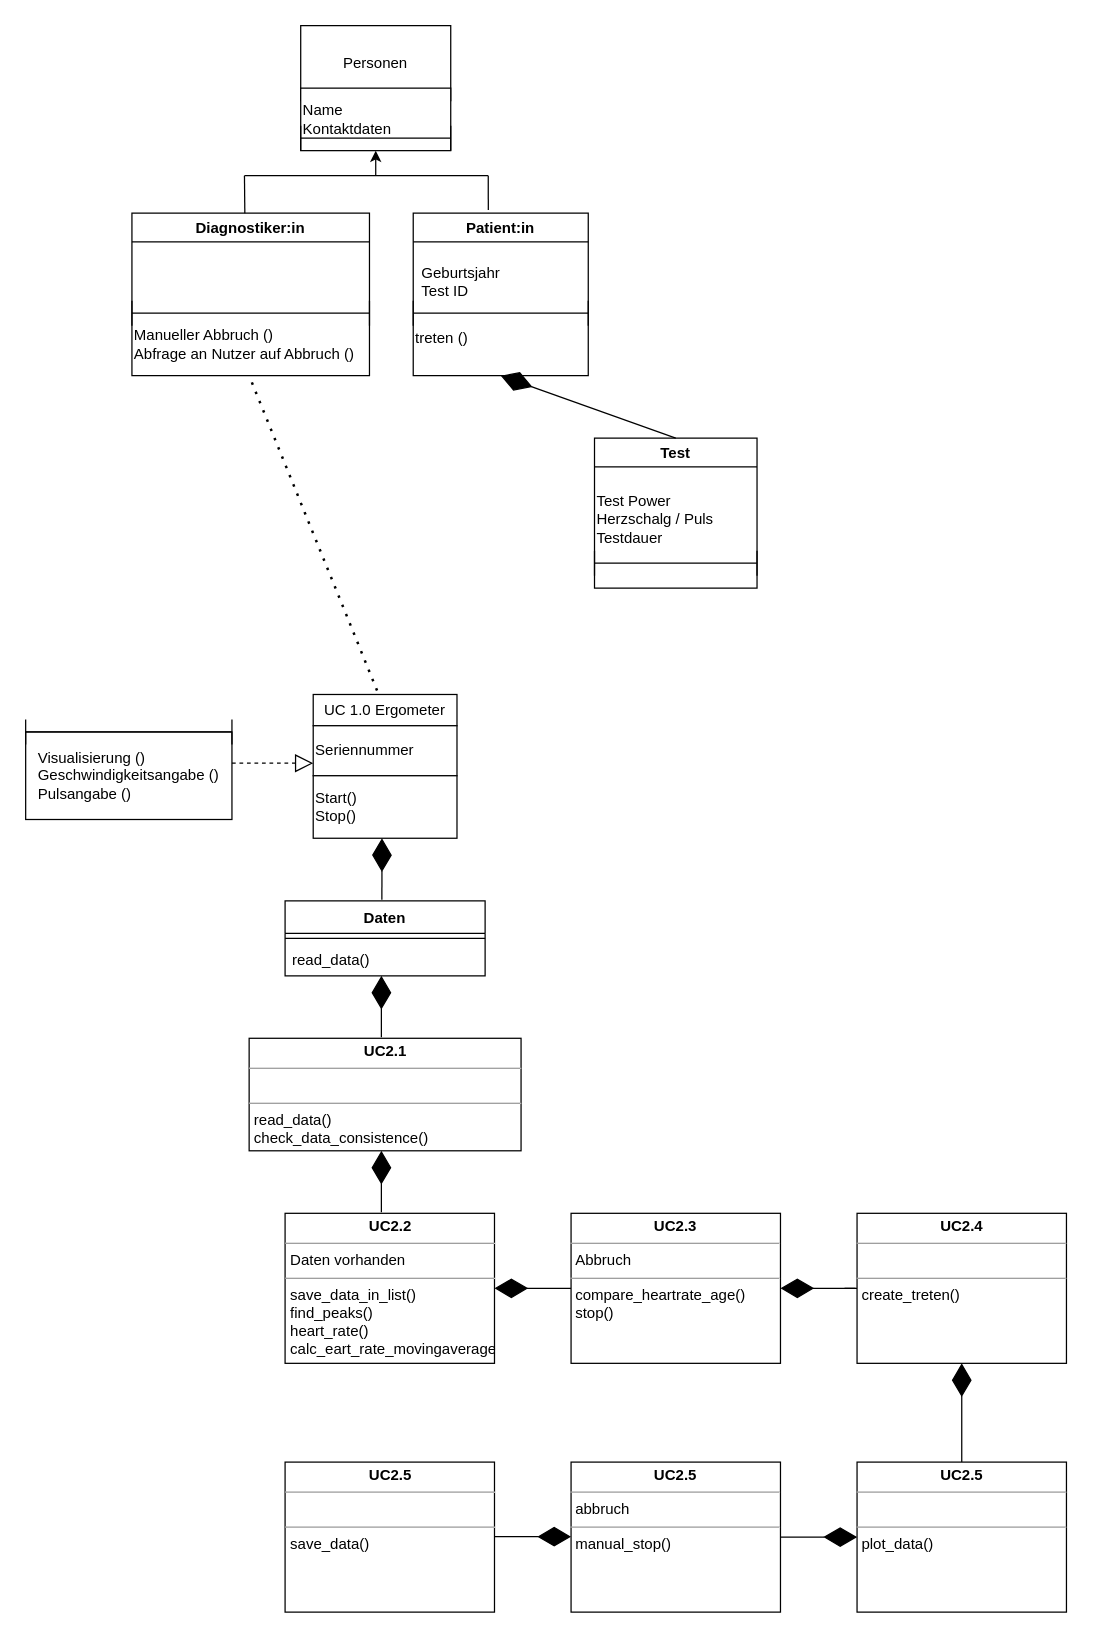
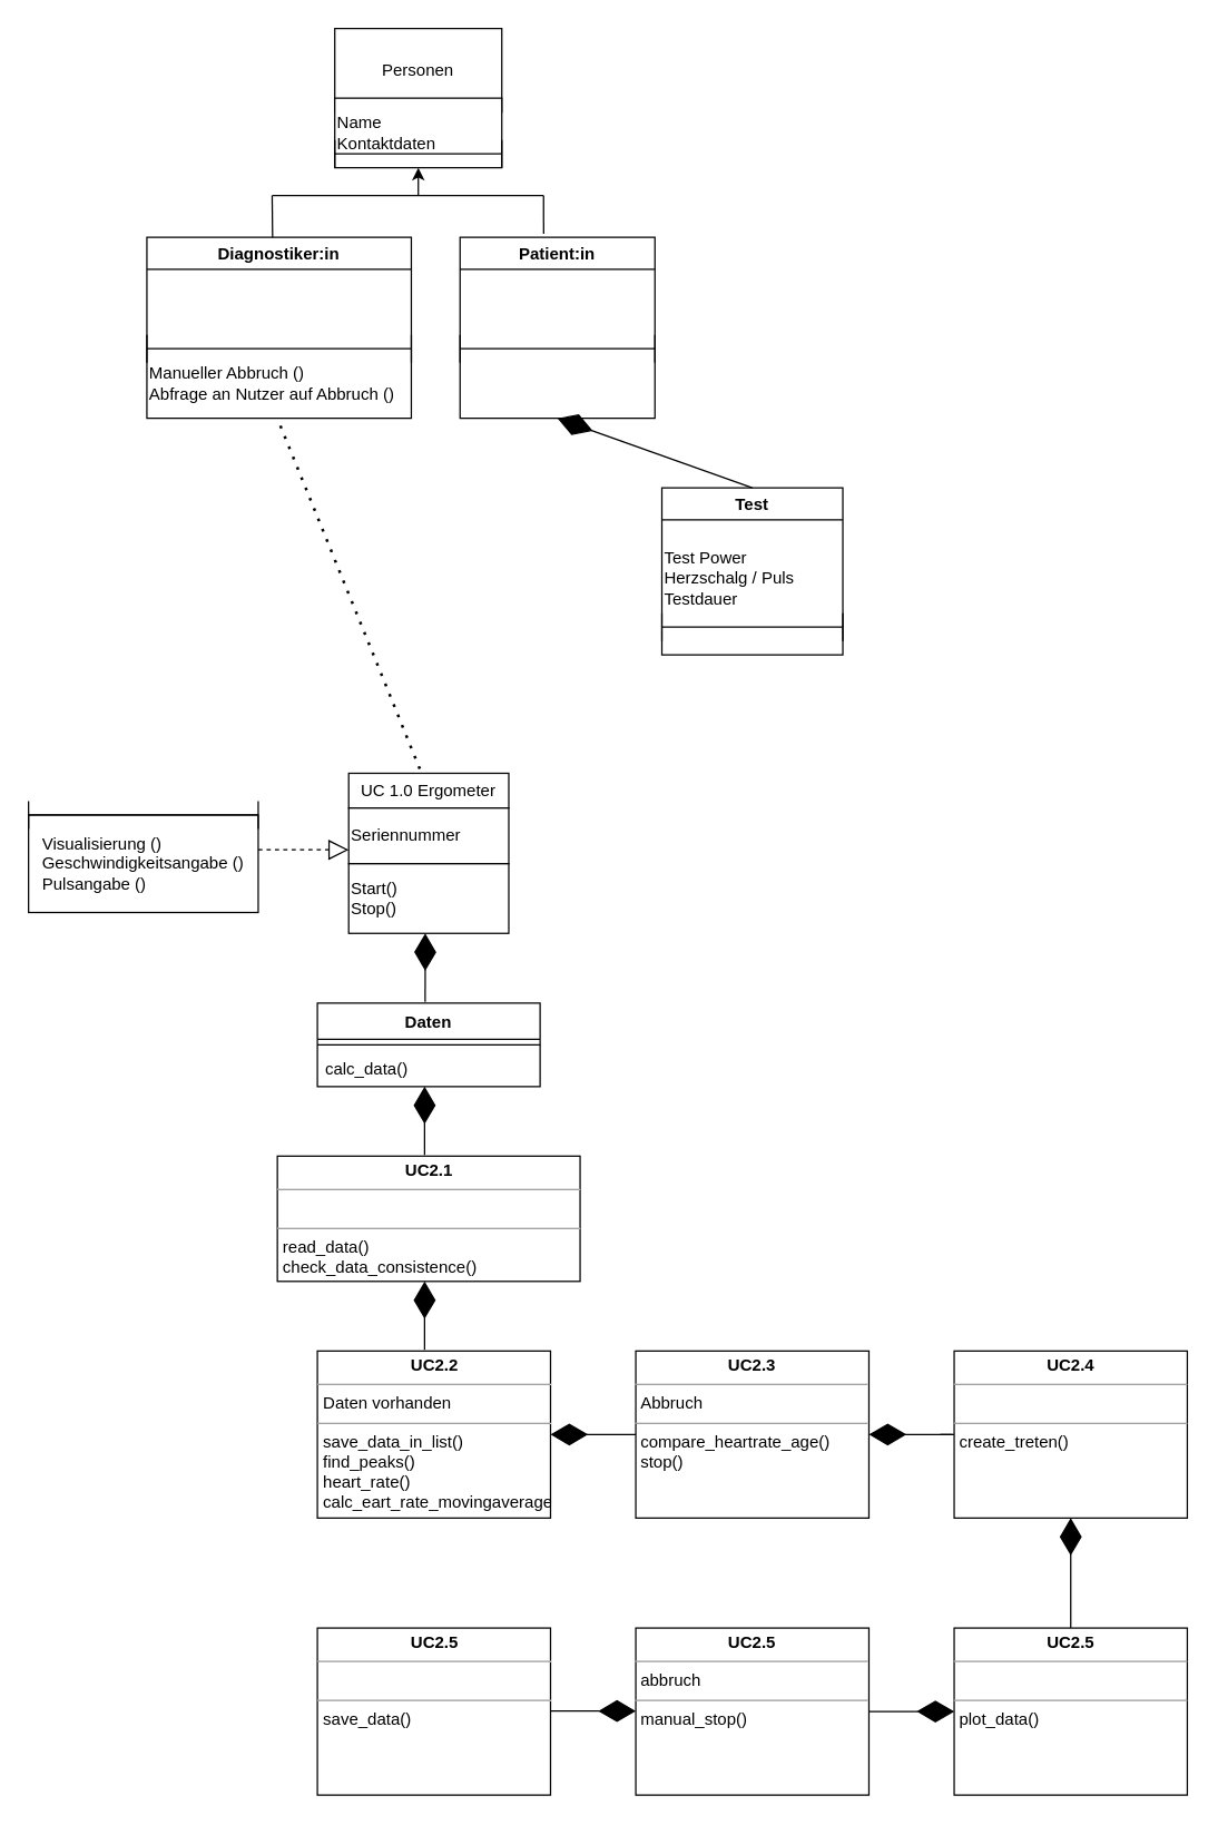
  <mxCell id="0" />
  <mxCell id="1" parent="0" />
  <mxCell id="2" value="Personen" style="rounded=0;whiteSpace=wrap;html=1;" parent="1" vertex="1"><mxGeometry x="240" y="20" width="120" height="60" as="geometry" /></mxCell>
  <mxCell id="3" value="Name&lt;br&gt;Kontaktdaten" style="rounded=0;whiteSpace=wrap;html=1;align=left;shadow=0;" parent="1" vertex="1"><mxGeometry x="240" y="70" width="120" height="50" as="geometry" /></mxCell>
  <mxCell id="4" style="edgeStyle=none;html=1;exitX=0.5;exitY=0;exitDx=0;exitDy=0;entryX=0.5;entryY=0;entryDx=0;entryDy=0;" parent="1" source="5" target="5" edge="1"><mxGeometry relative="1" as="geometry"><mxPoint x="200" y="140" as="targetPoint" /></mxGeometry></mxCell>
  <mxCell id="5" value="Diagnostiker:in" style="swimlane;" parent="1" vertex="1"><mxGeometry x="105" y="170" width="190" height="130" as="geometry" /></mxCell>
  <mxCell id="6" value="" style="shape=crossbar;whiteSpace=wrap;html=1;rounded=1;shadow=0;" vertex="1" parent="5"><mxGeometry y="70" width="190" height="20" as="geometry" /></mxCell>
  <mxCell id="7" value="Manueller Abbruch ()&lt;br&gt;Abfrage an Nutzer auf Abbruch ()" style="text;html=1;align=left;verticalAlign=middle;resizable=0;points=[];autosize=1;strokeColor=none;fillColor=none;" vertex="1" parent="5"><mxGeometry y="90" width="190" height="30" as="geometry" /></mxCell>
  <mxCell id="8" value="Patient:in" style="swimlane;" parent="1" vertex="1"><mxGeometry x="330" y="170" width="140" height="130" as="geometry" /></mxCell>
- <mxCell id="9" value="Geburtsjahr&lt;br&gt;Test ID" style="text;html=1;align=left;verticalAlign=middle;resizable=0;points=[];autosize=1;strokeColor=none;fillColor=none;" parent="8" vertex="1"><mxGeometry x="5" y="40" width="80" height="30" as="geometry" /></mxCell>
  <mxCell id="10" value="" style="shape=crossbar;whiteSpace=wrap;html=1;rounded=1;shadow=0;" vertex="1" parent="8"><mxGeometry y="70" width="140" height="20" as="geometry" /></mxCell>
- <mxCell id="11" value="treten ()" style="text;html=1;align=left;verticalAlign=middle;resizable=0;points=[];autosize=1;strokeColor=none;fillColor=none;" vertex="1" parent="8"><mxGeometry y="90" width="60" height="20" as="geometry" /></mxCell>
  <mxCell id="12" value="" style="endArrow=none;html=1;" parent="1" edge="1"><mxGeometry width="50" height="50" relative="1" as="geometry"><mxPoint x="195" y="140" as="sourcePoint" /><mxPoint x="390" y="140" as="targetPoint" /></mxGeometry></mxCell>
  <mxCell id="13" value="" style="endArrow=none;html=1;exitX=0.429;exitY=-0.019;exitDx=0;exitDy=0;exitPerimeter=0;" parent="1" source="8" edge="1"><mxGeometry width="50" height="50" relative="1" as="geometry"><mxPoint x="340" y="230" as="sourcePoint" /><mxPoint x="390" y="140" as="targetPoint" /></mxGeometry></mxCell>
  <mxCell id="14" value="" style="endArrow=classic;html=1;entryX=0.5;entryY=1;entryDx=0;entryDy=0;" parent="1" target="3" edge="1"><mxGeometry width="50" height="50" relative="1" as="geometry"><mxPoint x="300" y="140" as="sourcePoint" /><mxPoint x="390" y="180" as="targetPoint" /></mxGeometry></mxCell>
  <mxCell id="15" value="UC 1.0 Ergometer" style="rounded=0;whiteSpace=wrap;html=1;" parent="1" vertex="1"><mxGeometry x="250" y="555" width="115" height="25" as="geometry" /></mxCell>
  <mxCell id="16" value="Seriennummer" style="rounded=0;whiteSpace=wrap;html=1;align=left;" parent="1" vertex="1"><mxGeometry x="250" y="580" width="115" height="40" as="geometry" /></mxCell>
  <mxCell id="17" value="&lt;div style=&quot;text-align: left&quot;&gt;&lt;span&gt;Visualisierung ()&lt;/span&gt;&lt;/div&gt;Geschwindigkeitsangabe ()&lt;br&gt;&lt;div style=&quot;text-align: left&quot;&gt;&lt;span&gt;Pulsangabe ()&lt;/span&gt;&lt;/div&gt;" style="rounded=0;whiteSpace=wrap;html=1;" parent="1" vertex="1"><mxGeometry x="20" y="585" width="165" height="70" as="geometry" /></mxCell>
  <mxCell id="18" value="" style="endArrow=none;html=1;" edge="1" parent="1"><mxGeometry width="50" height="50" relative="1" as="geometry"><mxPoint x="195.3" y="170" as="sourcePoint" /><mxPoint x="195" y="140" as="targetPoint" /><Array as="points" /></mxGeometry></mxCell>
  <mxCell id="19" value="Test" style="swimlane;shadow=0;" vertex="1" parent="1"><mxGeometry x="475" y="350" width="130" height="120" as="geometry" /></mxCell>
  <mxCell id="20" value="Test Power&lt;br&gt;Herzschalg / Puls&lt;br&gt;Testdauer" style="text;html=1;align=left;verticalAlign=middle;resizable=0;points=[];autosize=1;strokeColor=none;fillColor=none;" vertex="1" parent="19"><mxGeometry y="40" width="110" height="50" as="geometry" /></mxCell>
  <mxCell id="21" value="" style="shape=crossbar;whiteSpace=wrap;html=1;rounded=1;shadow=0;" vertex="1" parent="19"><mxGeometry y="90" width="130" height="20" as="geometry" /></mxCell>
  <mxCell id="22" value="" style="shape=crossbar;whiteSpace=wrap;html=1;rounded=1;shadow=0;" vertex="1" parent="1"><mxGeometry x="240" y="100" width="120" height="20" as="geometry" /></mxCell>
  <mxCell id="23" value="" style="shape=crossbar;whiteSpace=wrap;html=1;rounded=1;shadow=0;" vertex="1" parent="1"><mxGeometry x="20" y="575" width="165" height="20" as="geometry" /></mxCell>
  <mxCell id="24" value="Start()&lt;br&gt;Stop()" style="rounded=0;whiteSpace=wrap;html=1;align=left;" vertex="1" parent="1"><mxGeometry x="250" y="620" width="115" height="50" as="geometry" /></mxCell>
  <mxCell id="25" value="Daten" style="swimlane;fontStyle=1;align=center;verticalAlign=top;childLayout=stackLayout;horizontal=1;startSize=26;horizontalStack=0;resizeParent=1;resizeParentMax=0;resizeLast=0;collapsible=1;marginBottom=0;shadow=0;gradientColor=none;" vertex="1" parent="1"><mxGeometry x="227.5" y="720" width="160" height="60" as="geometry" /></mxCell>
  <mxCell id="26" value="" style="line;strokeWidth=1;fillColor=none;align=left;verticalAlign=middle;spacingTop=-1;spacingLeft=3;spacingRight=3;rotatable=0;labelPosition=right;points=[];portConstraint=eastwest;shadow=0;" vertex="1" parent="25"><mxGeometry y="26" width="160" height="8" as="geometry" /></mxCell>
- <mxCell id="27" value="read_data()" style="text;strokeColor=none;fillColor=none;align=left;verticalAlign=top;spacingLeft=4;spacingRight=4;overflow=hidden;rotatable=0;points=[[0,0.5],[1,0.5]];portConstraint=eastwest;shadow=0;" vertex="1" parent="25"><mxGeometry y="34" width="160" height="26" as="geometry" /></mxCell>
+ <mxCell id="27" value="calc_data()" style="text;strokeColor=none;fillColor=none;align=left;verticalAlign=top;spacingLeft=4;spacingRight=4;overflow=hidden;rotatable=0;points=[[0,0.5],[1,0.5]];portConstraint=eastwest;shadow=0;" vertex="1" parent="25"><mxGeometry y="34" width="160" height="26" as="geometry" /></mxCell>
  <mxCell id="28" value="" style="endArrow=diamondThin;endFill=1;endSize=24;html=1;entryX=0.5;entryY=1;entryDx=0;entryDy=0;exitX=0.5;exitY=0;exitDx=0;exitDy=0;" edge="1" parent="1" source="19" target="8"><mxGeometry width="160" relative="1" as="geometry"><mxPoint x="319" y="370" as="sourcePoint" /><mxPoint x="449" y="410" as="targetPoint" /></mxGeometry></mxCell>
  <mxCell id="29" value="" style="endArrow=diamondThin;endFill=1;endSize=24;html=1;entryX=0.5;entryY=1;entryDx=0;entryDy=0;exitX=0.484;exitY=-0.014;exitDx=0;exitDy=0;exitPerimeter=0;" edge="1" parent="1" source="25"><mxGeometry width="160" relative="1" as="geometry"><mxPoint x="445" y="720" as="sourcePoint" /><mxPoint x="305" y="670" as="targetPoint" /></mxGeometry></mxCell>
  <mxCell id="30" value="&lt;p style=&quot;margin: 0px ; margin-top: 4px ; text-align: center&quot;&gt;&lt;b&gt;UC2.1&lt;/b&gt;&lt;/p&gt;&lt;hr size=&quot;1&quot;&gt;&lt;p style=&quot;margin: 0px ; margin-left: 4px&quot;&gt;&lt;br&gt;&lt;/p&gt;&lt;hr size=&quot;1&quot;&gt;&lt;p style=&quot;margin: 0px ; margin-left: 4px&quot;&gt;read_data()&lt;/p&gt;&lt;p style=&quot;margin: 0px ; margin-left: 4px&quot;&gt;check_data_consistence()&lt;/p&gt;" style="verticalAlign=top;align=left;overflow=fill;fontSize=12;fontFamily=Helvetica;html=1;shadow=0;gradientColor=none;" vertex="1" parent="1"><mxGeometry x="198.75" y="830" width="217.5" height="90" as="geometry" /></mxCell>
  <mxCell id="31" value="" style="endArrow=diamondThin;endFill=1;endSize=24;html=1;entryX=0.5;entryY=1;entryDx=0;entryDy=0;exitX=0.484;exitY=-0.014;exitDx=0;exitDy=0;exitPerimeter=0;" edge="1" parent="1"><mxGeometry width="160" relative="1" as="geometry"><mxPoint x="304.51" y="829.16" as="sourcePoint" /><mxPoint x="304.57" y="780" as="targetPoint" /></mxGeometry></mxCell>
  <mxCell id="32" value="&lt;p style=&quot;margin: 0px ; margin-top: 4px ; text-align: center&quot;&gt;&lt;b&gt;UC2.2&lt;/b&gt;&lt;/p&gt;&lt;hr size=&quot;1&quot;&gt;&lt;p style=&quot;margin: 0px ; margin-left: 4px&quot;&gt;Daten vorhanden&lt;/p&gt;&lt;hr size=&quot;1&quot;&gt;&lt;p style=&quot;margin: 0px ; margin-left: 4px&quot;&gt;save_data_in_list()&lt;br&gt;&lt;/p&gt;&lt;p style=&quot;margin: 0px ; margin-left: 4px&quot;&gt;&lt;span&gt;find_peaks()&lt;/span&gt;&lt;/p&gt;&lt;p style=&quot;margin: 0px ; margin-left: 4px&quot;&gt;&lt;span&gt;heart_rate()&lt;/span&gt;&lt;br&gt;&lt;/p&gt;&lt;p style=&quot;margin: 0px ; margin-left: 4px&quot;&gt;calc_eart_rate_movingaverage()&lt;/p&gt;&lt;p style=&quot;margin: 0px ; margin-left: 4px&quot;&gt;&lt;br&gt;&lt;/p&gt;" style="verticalAlign=top;align=left;overflow=fill;fontSize=12;fontFamily=Helvetica;html=1;shadow=0;gradientColor=none;" vertex="1" parent="1"><mxGeometry x="227.5" y="970" width="167.5" height="120" as="geometry" /></mxCell>
  <mxCell id="33" value="" style="endArrow=diamondThin;endFill=1;endSize=24;html=1;entryX=0.5;entryY=1;entryDx=0;entryDy=0;exitX=0.484;exitY=-0.014;exitDx=0;exitDy=0;exitPerimeter=0;" edge="1" parent="1"><mxGeometry width="160" relative="1" as="geometry"><mxPoint x="304.51" y="969.16" as="sourcePoint" /><mxPoint x="304.57" y="920" as="targetPoint" /></mxGeometry></mxCell>
  <mxCell id="34" value="" style="endArrow=diamondThin;endFill=1;endSize=24;html=1;entryX=1;entryY=0.5;entryDx=0;entryDy=0;startArrow=none;" edge="1" parent="1" source="35" target="32"><mxGeometry width="160" relative="1" as="geometry"><mxPoint x="455" y="1030" as="sourcePoint" /><mxPoint x="605" y="874.67" as="targetPoint" /></mxGeometry></mxCell>
  <mxCell id="35" value="&lt;p style=&quot;margin: 0px ; margin-top: 4px ; text-align: center&quot;&gt;&lt;b&gt;UC2.3&lt;/b&gt;&lt;/p&gt;&lt;hr size=&quot;1&quot;&gt;&lt;p style=&quot;margin: 0px ; margin-left: 4px&quot;&gt;Abbruch&lt;/p&gt;&lt;hr size=&quot;1&quot;&gt;&lt;p style=&quot;margin: 0px ; margin-left: 4px&quot;&gt;&lt;span&gt;compare_heartrate_age()&lt;/span&gt;&lt;/p&gt;&lt;p style=&quot;margin: 0px ; margin-left: 4px&quot;&gt;stop()&lt;/p&gt;&lt;p style=&quot;margin: 0px ; margin-left: 4px&quot;&gt;&lt;br&gt;&lt;/p&gt;" style="verticalAlign=top;align=left;overflow=fill;fontSize=12;fontFamily=Helvetica;html=1;shadow=0;gradientColor=none;" vertex="1" parent="1"><mxGeometry x="456.25" y="970" width="167.5" height="120" as="geometry" /></mxCell>
  <mxCell id="36" value="" style="endArrow=none;endFill=1;endSize=24;html=1;" edge="1" parent="1"><mxGeometry width="160" relative="1" as="geometry"><mxPoint x="455" y="1030" as="sourcePoint" /><mxPoint x="455" y="1030" as="targetPoint" /></mxGeometry></mxCell>
  <mxCell id="37" value="" style="endArrow=diamondThin;endFill=1;endSize=24;html=1;entryX=1;entryY=0.5;entryDx=0;entryDy=0;startArrow=none;" edge="1" parent="1" source="38"><mxGeometry width="160" relative="1" as="geometry"><mxPoint x="683.75" y="1030" as="sourcePoint" /><mxPoint x="623.75" y="1030" as="targetPoint" /></mxGeometry></mxCell>
  <mxCell id="38" value="&lt;p style=&quot;margin: 0px ; margin-top: 4px ; text-align: center&quot;&gt;&lt;b&gt;UC2.4&lt;/b&gt;&lt;/p&gt;&lt;hr size=&quot;1&quot;&gt;&lt;p style=&quot;margin: 0px ; margin-left: 4px&quot;&gt;&lt;br&gt;&lt;/p&gt;&lt;hr size=&quot;1&quot;&gt;&lt;p style=&quot;margin: 0px ; margin-left: 4px&quot;&gt;create_treten()&lt;/p&gt;" style="verticalAlign=top;align=left;overflow=fill;fontSize=12;fontFamily=Helvetica;html=1;shadow=0;gradientColor=none;" vertex="1" parent="1"><mxGeometry x="685" y="970" width="167.5" height="120" as="geometry" /></mxCell>
  <mxCell id="39" value="" style="endArrow=none;endFill=1;endSize=24;html=1;" edge="1" parent="1"><mxGeometry width="160" relative="1" as="geometry"><mxPoint x="683.75" y="1030" as="sourcePoint" /><mxPoint x="675" y="1030" as="targetPoint" /></mxGeometry></mxCell>
  <mxCell id="40" value="&lt;p style=&quot;margin: 0px ; margin-top: 4px ; text-align: center&quot;&gt;&lt;b&gt;UC2.5&lt;/b&gt;&lt;/p&gt;&lt;hr size=&quot;1&quot;&gt;&lt;p style=&quot;margin: 0px ; margin-left: 4px&quot;&gt;&lt;br&gt;&lt;/p&gt;&lt;hr size=&quot;1&quot;&gt;&lt;p style=&quot;margin: 0px ; margin-left: 4px&quot;&gt;plot_data()&lt;/p&gt;" style="verticalAlign=top;align=left;overflow=fill;fontSize=12;fontFamily=Helvetica;html=1;shadow=0;gradientColor=none;" vertex="1" parent="1"><mxGeometry x="685" y="1169" width="167.5" height="120" as="geometry" /></mxCell>
  <mxCell id="41" value="" style="endArrow=diamondThin;endFill=1;endSize=24;html=1;entryX=0.5;entryY=1;entryDx=0;entryDy=0;exitX=0.5;exitY=0;exitDx=0;exitDy=0;" edge="1" parent="1" source="40" target="38"><mxGeometry width="160" relative="1" as="geometry"><mxPoint x="565" y="1160" as="sourcePoint" /><mxPoint x="725" y="1160" as="targetPoint" /></mxGeometry></mxCell>
  <mxCell id="42" value="&lt;p style=&quot;margin: 0px ; margin-top: 4px ; text-align: center&quot;&gt;&lt;b&gt;UC2.5&lt;/b&gt;&lt;/p&gt;&lt;hr size=&quot;1&quot;&gt;&lt;p style=&quot;margin: 0px ; margin-left: 4px&quot;&gt;abbruch&lt;/p&gt;&lt;hr size=&quot;1&quot;&gt;&lt;p style=&quot;margin: 0px ; margin-left: 4px&quot;&gt;manual_stop()&lt;/p&gt;" style="verticalAlign=top;align=left;overflow=fill;fontSize=12;fontFamily=Helvetica;html=1;shadow=0;gradientColor=none;" vertex="1" parent="1"><mxGeometry x="456.25" y="1169" width="167.5" height="120" as="geometry" /></mxCell>
  <mxCell id="43" value="" style="endArrow=diamondThin;endFill=1;endSize=24;html=1;entryX=0;entryY=0.5;entryDx=0;entryDy=0;exitX=1;exitY=0.5;exitDx=0;exitDy=0;" edge="1" parent="1" source="42" target="40"><mxGeometry width="160" relative="1" as="geometry"><mxPoint x="655" y="1229" as="sourcePoint" /><mxPoint x="725" y="1160" as="targetPoint" /></mxGeometry></mxCell>
  <mxCell id="44" value="&lt;p style=&quot;margin: 0px ; margin-top: 4px ; text-align: center&quot;&gt;&lt;b&gt;UC2.5&lt;/b&gt;&lt;/p&gt;&lt;hr size=&quot;1&quot;&gt;&lt;p style=&quot;margin: 0px ; margin-left: 4px&quot;&gt;&lt;br&gt;&lt;/p&gt;&lt;hr size=&quot;1&quot;&gt;&lt;p style=&quot;margin: 0px ; margin-left: 4px&quot;&gt;save_data()&lt;/p&gt;" style="verticalAlign=top;align=left;overflow=fill;fontSize=12;fontFamily=Helvetica;html=1;shadow=0;gradientColor=none;" vertex="1" parent="1"><mxGeometry x="227.5" y="1169" width="167.5" height="120" as="geometry" /></mxCell>
  <mxCell id="45" value="" style="endArrow=diamondThin;endFill=1;endSize=24;html=1;entryX=0;entryY=0.5;entryDx=0;entryDy=0;exitX=1;exitY=0.5;exitDx=0;exitDy=0;" edge="1" parent="1"><mxGeometry width="160" relative="1" as="geometry"><mxPoint x="395" y="1228.67" as="sourcePoint" /><mxPoint x="456.25" y="1228.67" as="targetPoint" /></mxGeometry></mxCell>
  <mxCell id="46" value="" style="endArrow=block;dashed=1;endFill=0;endSize=12;html=1;" edge="1" parent="1"><mxGeometry width="160" relative="1" as="geometry"><mxPoint x="185" y="610" as="sourcePoint" /><mxPoint x="250" y="610" as="targetPoint" /></mxGeometry></mxCell>
  <mxCell id="47" value="" style="endArrow=none;dashed=1;html=1;dashPattern=1 3;strokeWidth=2;entryX=0.5;entryY=1;entryDx=0;entryDy=0;exitX=0.444;exitY=-0.128;exitDx=0;exitDy=0;exitPerimeter=0;" edge="1" parent="1" source="15"><mxGeometry width="50" height="50" relative="1" as="geometry"><mxPoint x="135" y="555" as="sourcePoint" /><mxPoint x="198.75" y="300" as="targetPoint" /><Array as="points" /></mxGeometry></mxCell>
